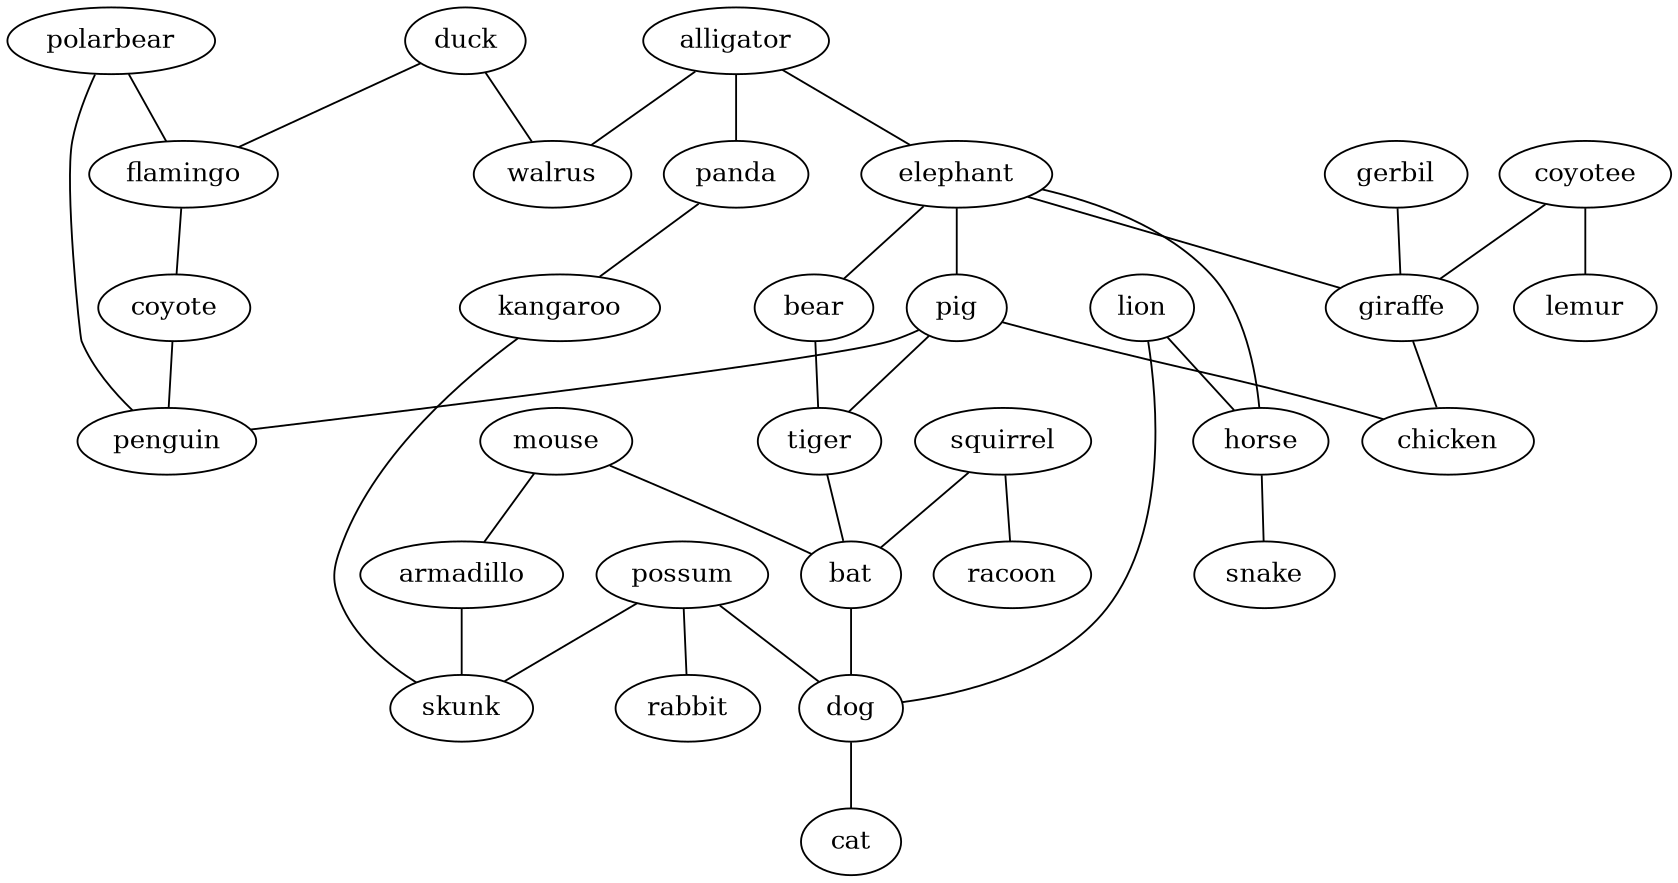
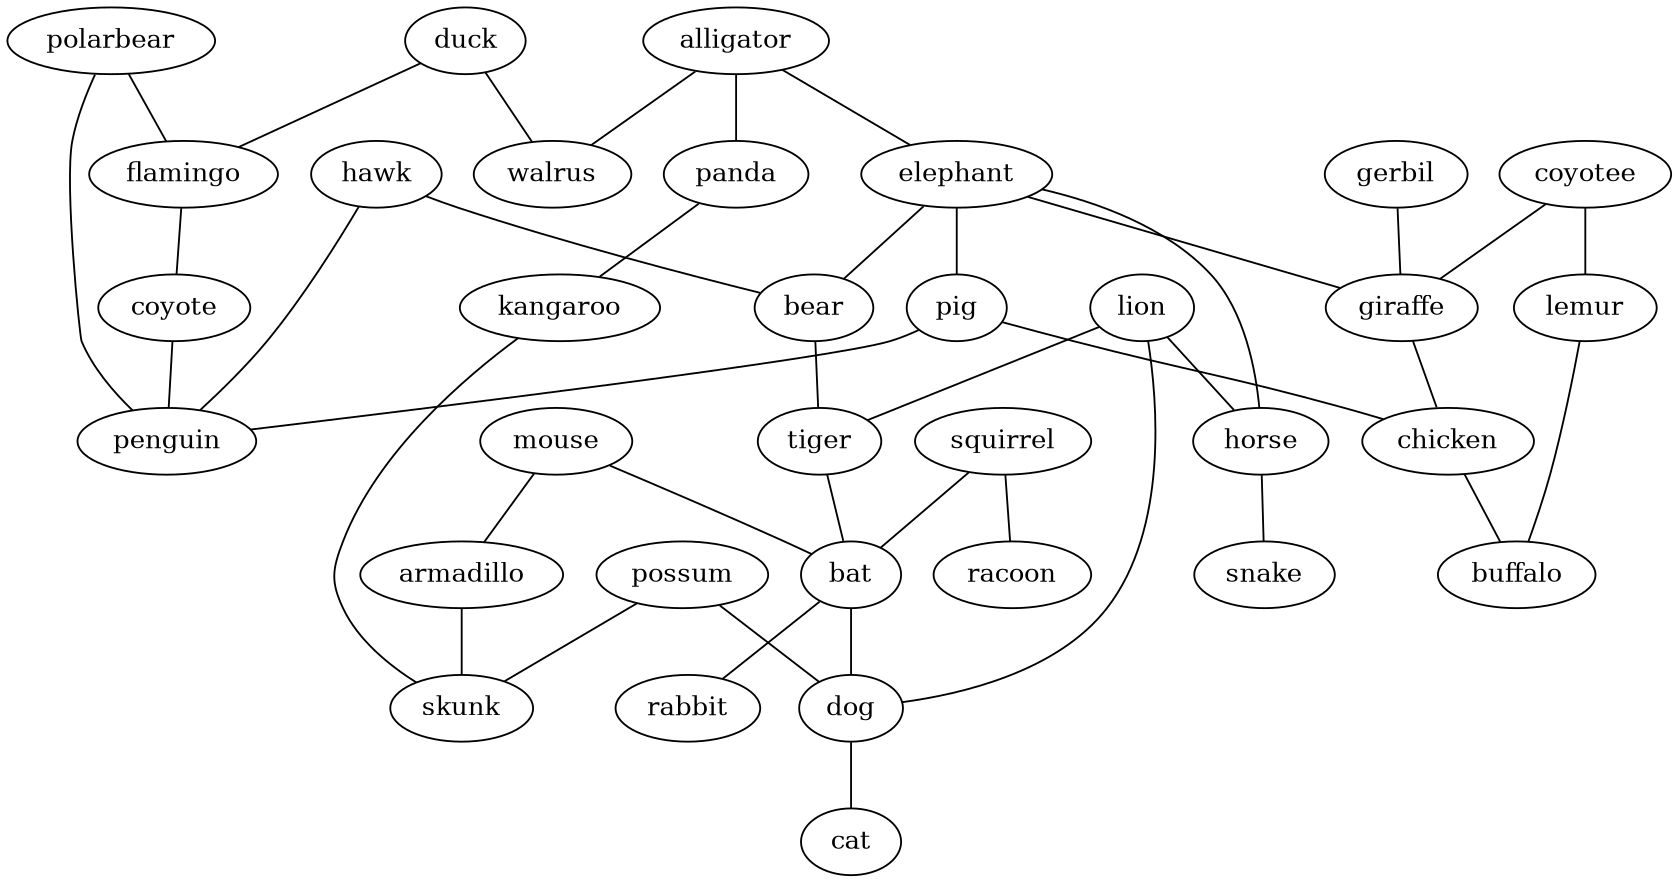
  strict graph {
    edge [weight=1]
    polarbear
    penguin
    flamingo
    coyote
    duck
    walrus
+   hawk
    bear
    tiger
    gerbil
    giraffe
    mouse
    armadillo
    bat
    chicken
    alligator
    panda
    elephant
    kangaroo
    horse
    pig
    skunk
    dog
    lion
    snake
    coyotee
    lemur
+   buffalo
    squirrel
    racoon
    cat
    possum
    rabbit
    polarbear -- penguin
    polarbear -- flamingo
    flamingo -- coyote
    coyote -- penguin
    duck -- flamingo
    duck -- walrus
+   hawk -- penguin
+   hawk -- bear
    bear -- tiger
    tiger -- bat
    gerbil -- giraffe
    giraffe -- chicken
    mouse -- armadillo
    mouse -- bat
    armadillo -- skunk
    bat -- dog
+   chicken -- buffalo
    alligator -- walrus
    alligator -- panda
    alligator -- elephant
    panda -- kangaroo
    elephant -- bear
    elephant -- giraffe
    elephant -- horse
    elephant -- pig
    kangaroo -- skunk
    horse -- snake
    pig -- penguin
    pig -- chicken
    dog -- cat
-   pig -- tiger
+   lion -- tiger
    lion -- horse
    lion -- dog
    coyotee -- giraffe
    coyotee -- lemur
+   lemur -- buffalo
    squirrel -- bat
    squirrel -- racoon
    possum -- skunk
    possum -- dog
-   possum -- rabbit
+   bat -- rabbit
  }
